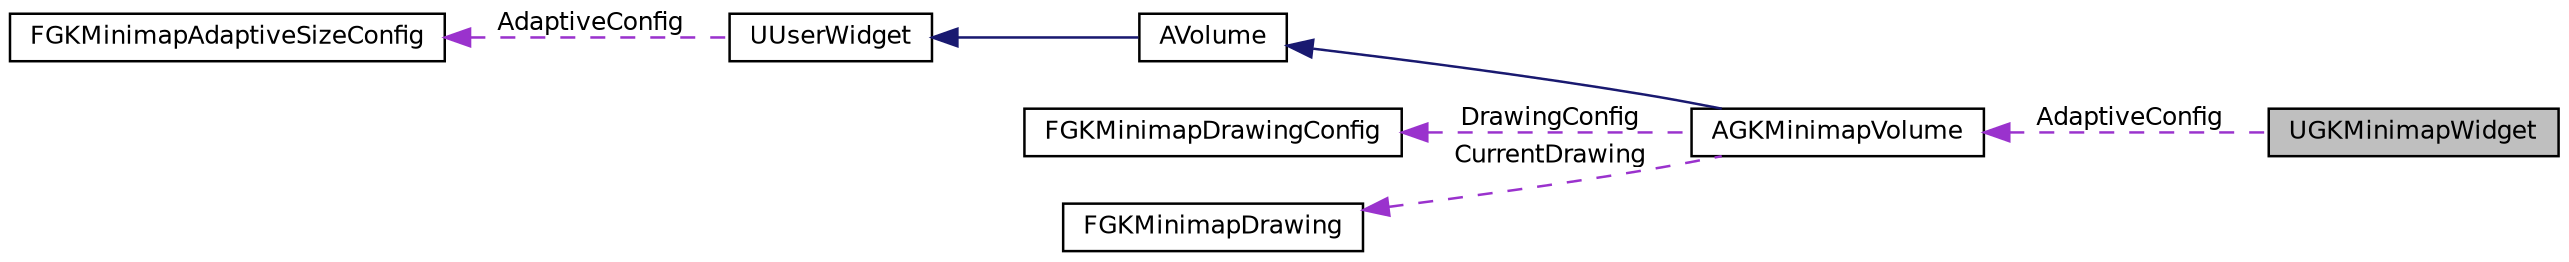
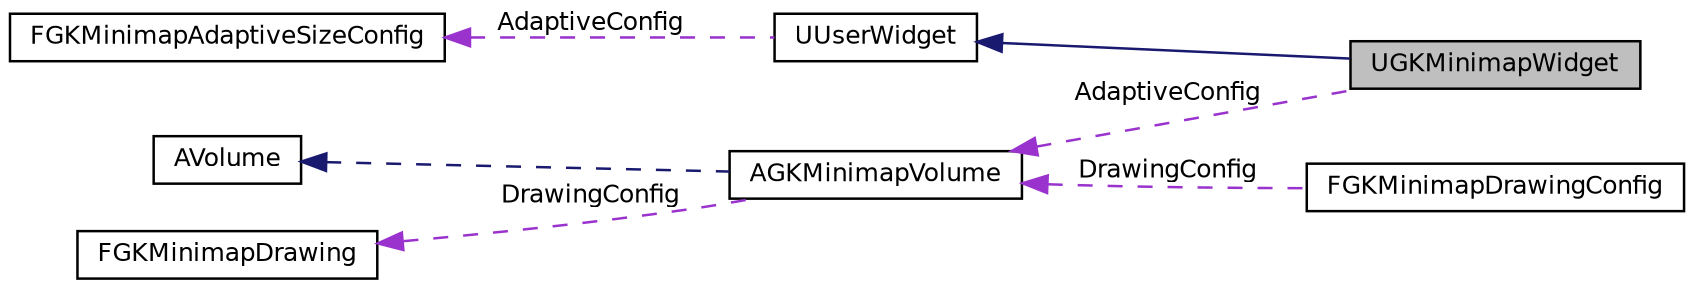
  digraph {
    rankdir=LR
    node [color=black fillcolor=white fontname=Helvetica fontsize=10 shape=record style=filled]
    edge [color=darkorchid3 dir=back fontname=Helvetica fontsize=10 labelfontname=Helvetica labelfontsize=10 style=dashed]
    n1 [fillcolor=grey75 fontcolor=black height=0.2 label=UGKMinimapWidget width=0.4]
    n2 [height=0.2 label=UUserWidget width=0.4]
    n3 [height=0.2 label=AGKMinimapVolume width=0.4]
    n4 [height=0.2 label=AVolume width=0.4]
    n5 [height=0.2 label=FGKMinimapDrawingConfig width=0.4]
    n6 [height=0.2 label=FGKMinimapAdaptiveSizeConfig width=0.4]
    n7 [height=0.2 label=FGKMinimapDrawing width=0.4]
-   n2 -> n4 [color=midnightblue style=solid]
+   n2 -> n1 [color=midnightblue style=solid]
    n3 -> n1 [label=" AdaptiveConfig"]
-   n4 -> n3 [color=midnightblue style=solid]
-   n5 -> n3 [label=" DrawingConfig"]
+   n4 -> n3 [color=midnightblue]
+   n3 -> n5 [label=" DrawingConfig"]
    n6 -> n2 [label=" AdaptiveConfig"]
-   n7 -> n3 [label=" CurrentDrawing"]
+   n7 -> n3 [label=" DrawingConfig"]
  }
